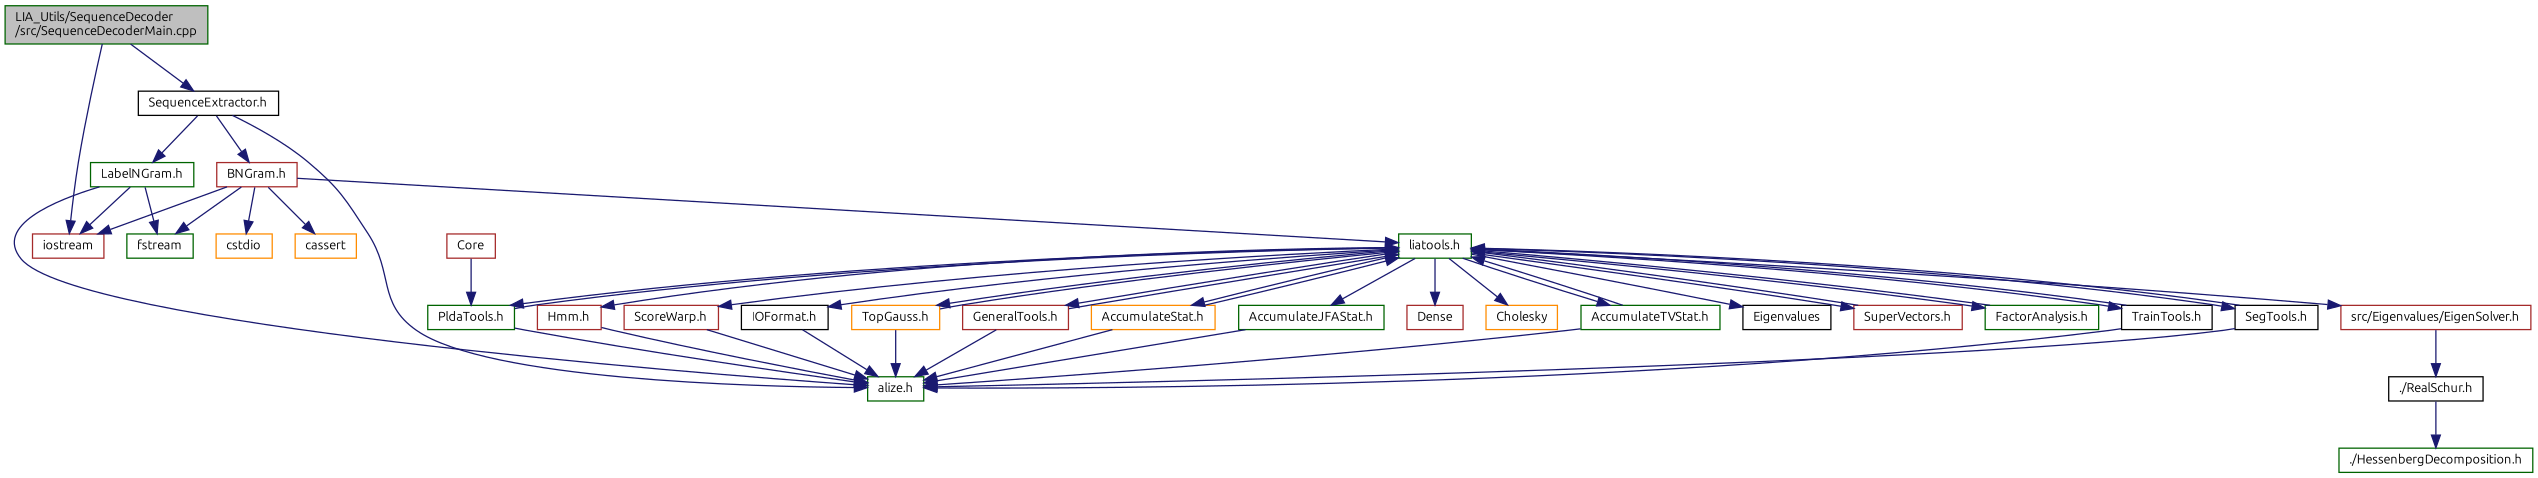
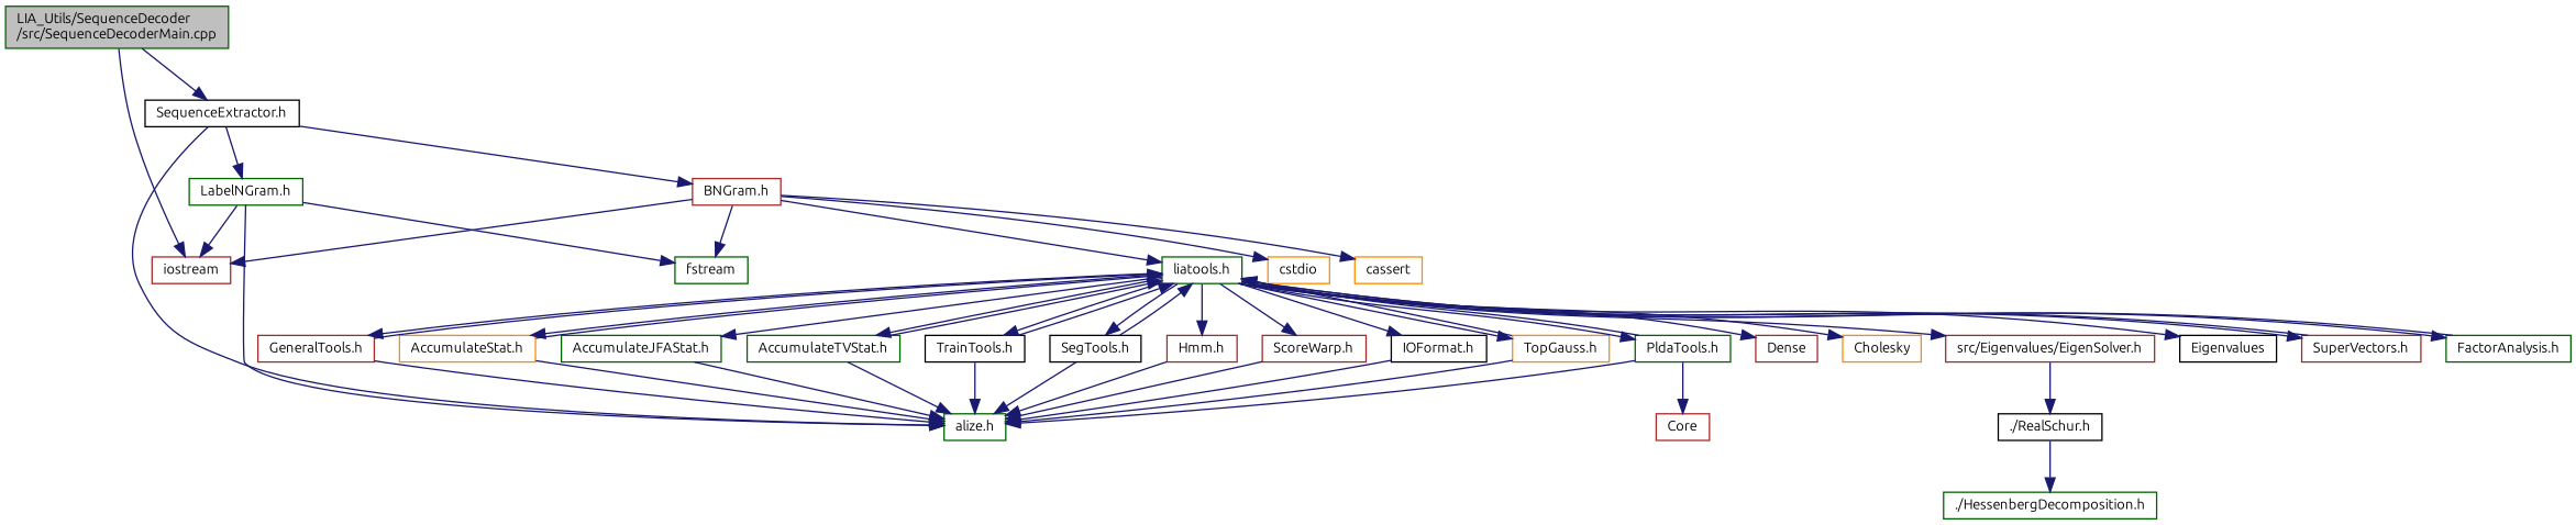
  digraph {
    fontname=Ubuntu
    node [color=darkgreen fillcolor=white fontname=Ubuntu fontsize=10 shape=record style=filled]
    edge [color=midnightblue fontname=Ubuntu fontsize=10 labelfontname=Helvetica labelfontsize=10 style=solid]
    n1 [fillcolor=grey75 fontcolor=black height=0.2 label="LIA_Utils/SequenceDecoder\l/src/SequenceDecoderMain.cpp" width=0.4]
    n2 [color=brown height=0.2 label=iostream width=0.4]
    n3 [color=black height=0.2 label="SequenceExtractor.h" width=0.4]
    n4 [height=0.2 label="alize.h" width=0.4]
    n5 [height=0.2 label="LabelNGram.h" width=0.4]
    n6 [color=brown height=0.2 label="BNGram.h" width=0.4]
    n7 [height=0.2 label=fstream width=0.4]
    n8 [color=darkorange height=0.2 label=cstdio width=0.4]
    n9 [color=darkorange height=0.2 label=cassert width=0.4]
    n10 [height=0.2 label="liatools.h" width=0.4]
    n11 [color=brown height=0.2 label=Dense width=0.4]
    n12 [color=darkorange height=0.2 label=Cholesky width=0.4]
    n13 [color=brown height=0.2 label="src/Eigenvalues/EigenSolver.h" width=0.4]
    n14 [color=black height=0.2 label=Eigenvalues width=0.4]
    n15 [color=brown height=0.2 label="GeneralTools.h" width=0.4]
    n16 [color=darkorange height=0.2 label="AccumulateStat.h" width=0.4]
    n17 [height=0.2 label="AccumulateJFAStat.h" width=0.4]
    n18 [height=0.2 label="AccumulateTVStat.h" width=0.4]
    n19 [color=black height=0.2 label="TrainTools.h" width=0.4]
    n20 [color=black height=0.2 label="SegTools.h" width=0.4]
    n21 [color=brown height=0.2 label="Hmm.h" width=0.4]
    n22 [color=brown height=0.2 label="ScoreWarp.h" width=0.4]
    n23 [color=black height=0.2 label="IOFormat.h" width=0.4]
    n24 [color=brown height=0.2 label="SuperVectors.h" width=0.4]
    n25 [height=0.2 label="FactorAnalysis.h" width=0.4]
    n26 [color=darkorange height=0.2 label="TopGauss.h" width=0.4]
    n27 [height=0.2 label="PldaTools.h" width=0.4]
    n28 [color=black height=0.2 label="./RealSchur.h" width=0.4]
    n29 [color=brown height=0.2 label=Core width=0.4]
    n30 [height=0.2 label="./HessenbergDecomposition.h" width=0.4]
    n1 -> n2
    n1 -> n3
    n3 -> n4
    n3 -> n5
    n3 -> n6
    n5 -> n2
    n5 -> n4
    n5 -> n7
    n6 -> n2
    n6 -> n7
    n6 -> n8
    n6 -> n9
    n6 -> n10
    n10 -> n11
    n10 -> n12
    n10 -> n13
    n10 -> n14
    n10 -> n15
    n10 -> n16
    n10 -> n17
    n10 -> n18
    n10 -> n19
    n10 -> n20
    n10 -> n21
    n10 -> n22
    n10 -> n23
    n10 -> n24
    n10 -> n25
    n10 -> n26
    n10 -> n27
    n13 -> n28
    n15 -> n4
    n15 -> n10
    n16 -> n4
    n16 -> n10
    n17 -> n4
    n18 -> n4
    n18 -> n10
    n19 -> n4
    n19 -> n10
    n20 -> n4
    n20 -> n10
    n21 -> n4
    n22 -> n4
    n23 -> n4
    n24 -> n10
    n25 -> n10
    n26 -> n4
    n26 -> n10
    n27 -> n4
    n27 -> n10
-   n29 -> n27
+   n27 -> n29
    n28 -> n30
  }
